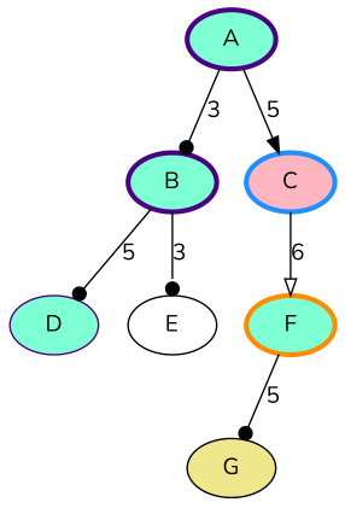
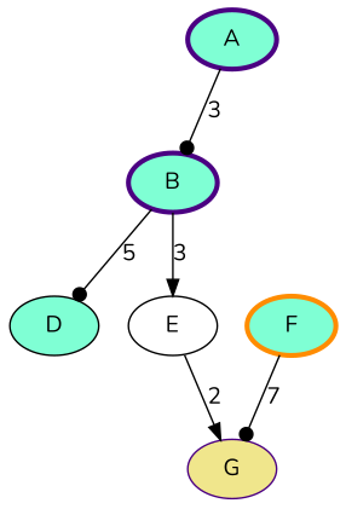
  digraph {
    fontname=Nunito
    rankdir=TB
    node [fillcolor=aquamarine fontname=Nunito penwidth=3 style=filled]
    edge [arrowhead=dot fontname=Nunito]
    B [color=Indigo]
-   D [color=Indigo penwidth=""]
+   D [penwidth=""]
    E [fillcolor=white penwidth=""]
-   G [fillcolor=khaki penwidth=""]
+   G [fillcolor=khaki color=Indigo penwidth=""]
    A [color=Indigo]
-   C [color=dodgerblue fillcolor=lightpink]
    F [color=darkorange]
    B -> D [label=5]
-   B -> E [label=3]
+   B -> E [arrowhead=normal label=3]
+   E -> G [arrowhead=normal label=2]
    A -> B [label=3]
-   A -> C [arrowhead=normal label=5]
-   C -> F [arrowhead=onormal label=6]
-   F -> G [label=5]
+   F -> G [label=7]
  }
